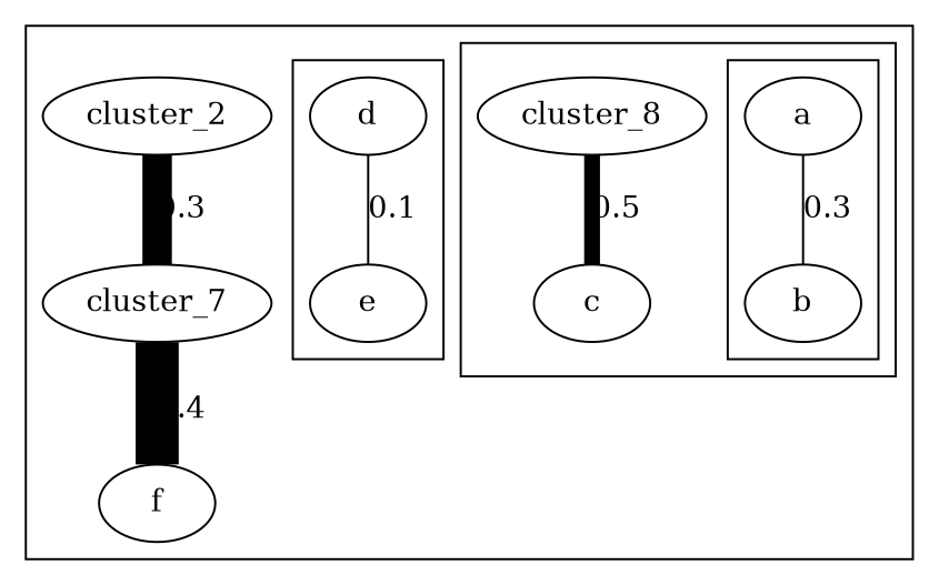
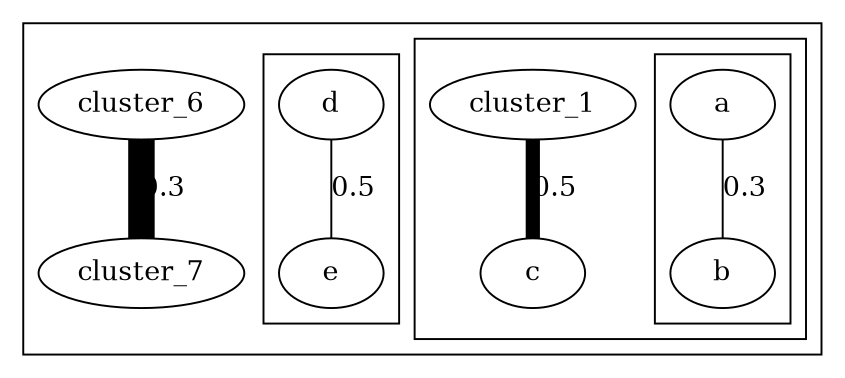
  digraph {
    node [style="setlinewidth(1)"]
    edge [dir=none style="setlinewidth(1)"]
    n1 [label=a]
    n2 [label=b]
    n3 [label=c]
-   cluster_1 [label=cluster_8 style=""]
+   cluster_1 [style=""]
    n5 [label=d]
    n6 [label=e]
-   cluster_2 [style=""]
+   cluster_2 [label=cluster_6 style=""]
    n8 [label=cluster_7 style=""]
-   n9 [label=f]
    subgraph cluster_1 {
      cluster_2
      n8
-     n9
      subgraph cluster_2 {
        n3
        cluster_1
        subgraph cluster_3 {
          n1
          n2
        }
      }
      subgraph cluster_4 {
        n5
        n6
      }
    }
    n1 -> n2 [label=0.3]
    cluster_1 -> n3 [label=0.5 style="setlinewidth(7.333333333)"]
-   n5 -> n6 [label=0.1]
+   n5 -> n6 [label=0.5]
    cluster_2 -> n8 [label=0.3 style="setlinewidth(13.66666667)"]
-   n8 -> n9 [label=0.4 style="setlinewidth(20)"]
  }
